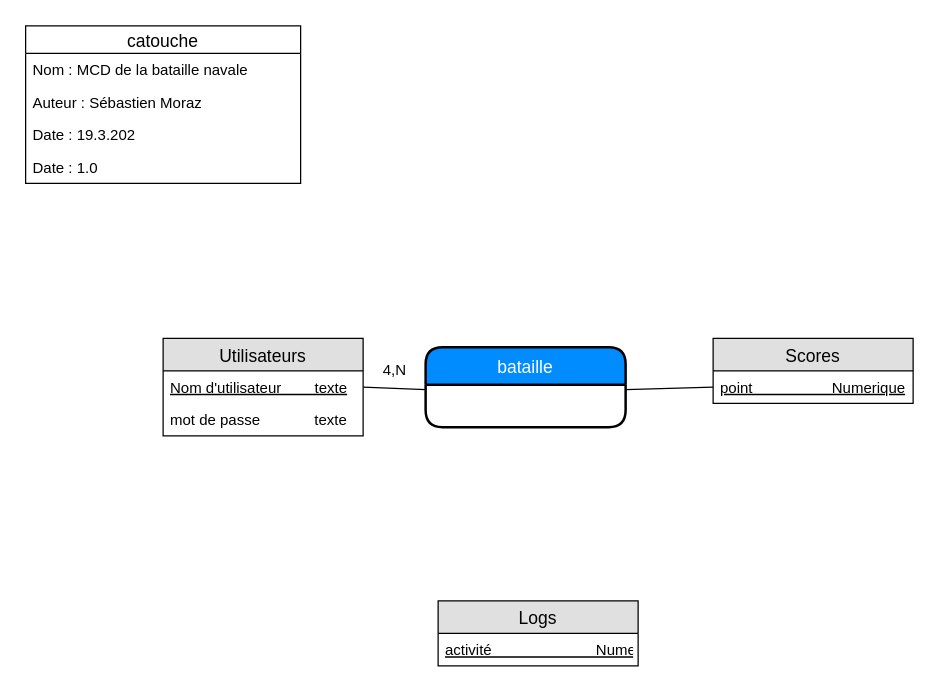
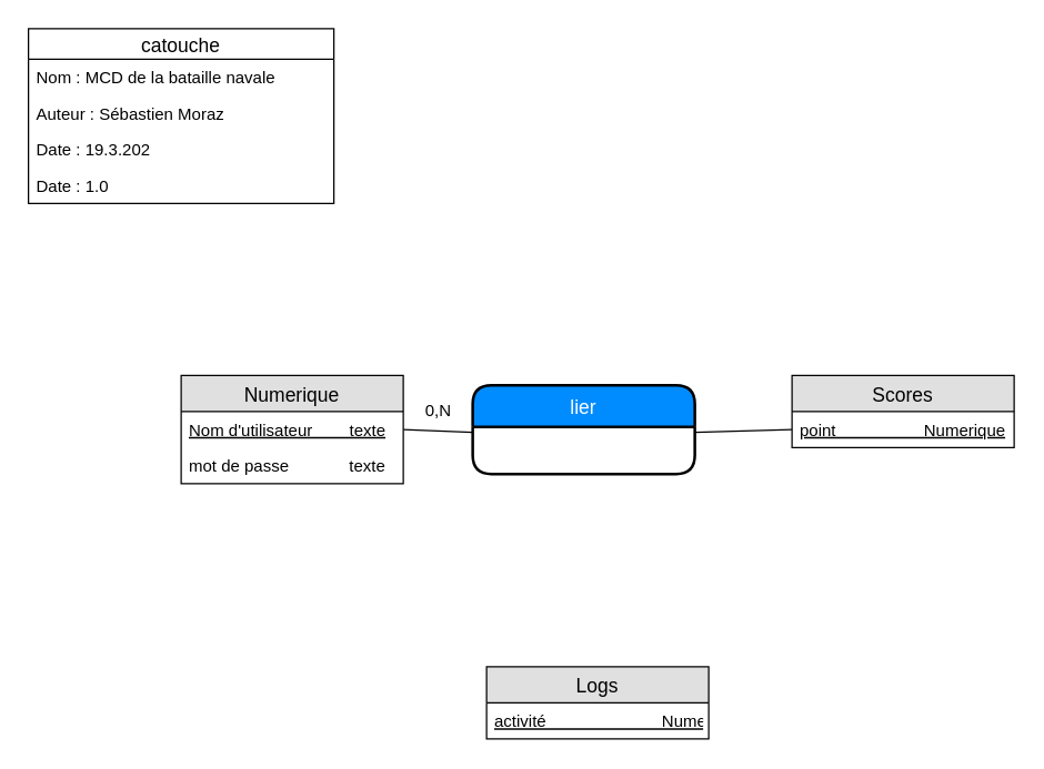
  <mxCell id="0" />
  <mxCell id="1" parent="0" />
  <mxCell id="2" value="Scores" style="swimlane;fontStyle=0;childLayout=stackLayout;horizontal=1;startSize=26;fillColor=#e0e0e0;horizontalStack=0;resizeParent=1;resizeParentMax=0;resizeLast=0;collapsible=1;marginBottom=0;swimlaneFillColor=#ffffff;align=center;fontSize=14;" parent="1" vertex="1"><mxGeometry x="570" y="270" width="160" height="52" as="geometry" /></mxCell>
  <mxCell id="3" value="point                   Numerique" style="text;strokeColor=none;fillColor=none;spacingLeft=4;spacingRight=4;overflow=hidden;rotatable=0;points=[[0,0.5],[1,0.5]];portConstraint=eastwest;fontSize=12;fontStyle=4" parent="2" vertex="1"><mxGeometry y="26" width="160" height="26" as="geometry" /></mxCell>
  <mxCell id="4" value="" style="endArrow=none;html=1;exitX=0;exitY=0.5;exitDx=0;exitDy=0;entryX=1;entryY=0.5;entryDx=0;entryDy=0;" parent="1" target="6" edge="1"><mxGeometry width="50" height="50" relative="1" as="geometry"><mxPoint x="340" y="311" as="sourcePoint" /><mxPoint x="430" y="360" as="targetPoint" /></mxGeometry></mxCell>
- <mxCell id="5" value="Utilisateurs" style="swimlane;fontStyle=0;childLayout=stackLayout;horizontal=1;startSize=26;fillColor=#e0e0e0;horizontalStack=0;resizeParent=1;resizeParentMax=0;resizeLast=0;collapsible=1;marginBottom=0;swimlaneFillColor=#ffffff;align=center;fontSize=14;" parent="1" vertex="1"><mxGeometry x="130" y="270" width="160" height="78" as="geometry" /></mxCell>
+ <mxCell id="5" value="Numerique" style="swimlane;fontStyle=0;childLayout=stackLayout;horizontal=1;startSize=26;fillColor=#e0e0e0;horizontalStack=0;resizeParent=1;resizeParentMax=0;resizeLast=0;collapsible=1;marginBottom=0;swimlaneFillColor=#ffffff;align=center;fontSize=14;" parent="1" vertex="1"><mxGeometry x="130" y="270" width="160" height="78" as="geometry" /></mxCell>
  <mxCell id="6" value="Nom d'utilisateur        texte" style="text;strokeColor=none;fillColor=none;spacingLeft=4;spacingRight=4;overflow=hidden;rotatable=0;points=[[0,0.5],[1,0.5]];portConstraint=eastwest;fontSize=12;fontStyle=4" parent="5" vertex="1"><mxGeometry y="26" width="160" height="26" as="geometry" /></mxCell>
  <mxCell id="7" value="mot de passe             texte" style="text;strokeColor=none;fillColor=none;spacingLeft=4;spacingRight=4;overflow=hidden;rotatable=0;points=[[0,0.5],[1,0.5]];portConstraint=eastwest;fontSize=12;" parent="5" vertex="1"><mxGeometry y="52" width="160" height="26" as="geometry" /></mxCell>
  <mxCell id="8" value="" style="endArrow=none;html=1;exitX=0;exitY=0.5;exitDx=0;exitDy=0;entryX=1;entryY=0.5;entryDx=0;entryDy=0;" parent="1" source="3" edge="1"><mxGeometry width="50" height="50" relative="1" as="geometry"><mxPoint x="380" y="410" as="sourcePoint" /><mxPoint x="500" y="311" as="targetPoint" /></mxGeometry></mxCell>
- <mxCell id="9" value="bataille" style="swimlane;childLayout=stackLayout;horizontal=1;startSize=30;horizontalStack=0;fillColor=#008cff;fontColor=#FFFFFF;rounded=1;fontSize=14;fontStyle=0;strokeWidth=2;resizeParent=0;resizeLast=1;shadow=0;dashed=0;align=center;" parent="1" vertex="1"><mxGeometry x="340" y="277" width="160" height="64" as="geometry" /></mxCell>
+ <mxCell id="9" value="lier" style="swimlane;childLayout=stackLayout;horizontal=1;startSize=30;horizontalStack=0;fillColor=#008cff;fontColor=#FFFFFF;rounded=1;fontSize=14;fontStyle=0;strokeWidth=2;resizeParent=0;resizeLast=1;shadow=0;dashed=0;align=center;" parent="1" vertex="1"><mxGeometry x="340" y="277" width="160" height="64" as="geometry" /></mxCell>
  <mxCell id="10" value="Logs" style="swimlane;fontStyle=0;childLayout=stackLayout;horizontal=1;startSize=26;fillColor=#e0e0e0;horizontalStack=0;resizeParent=1;resizeParentMax=0;resizeLast=0;collapsible=1;marginBottom=0;swimlaneFillColor=#ffffff;align=center;fontSize=14;" parent="1" vertex="1"><mxGeometry x="350" y="480" width="160" height="52" as="geometry" /></mxCell>
  <mxCell id="11" value="activité                         Numerique" style="text;strokeColor=none;fillColor=none;spacingLeft=4;spacingRight=4;overflow=hidden;rotatable=0;points=[[0,0.5],[1,0.5]];portConstraint=eastwest;fontSize=12;fontStyle=4" parent="10" vertex="1"><mxGeometry y="26" width="160" height="26" as="geometry" /></mxCell>
- <mxCell id="12" value="4,N" style="text;html=1;align=center;verticalAlign=middle;resizable=0;points=[];autosize=1;" parent="1" vertex="1"><mxGeometry x="300" y="286" width="30" height="20" as="geometry" /></mxCell>
+ <mxCell id="12" value="0,N" style="text;html=1;align=center;verticalAlign=middle;resizable=0;points=[];autosize=1;" parent="1" vertex="1"><mxGeometry x="300" y="286" width="30" height="20" as="geometry" /></mxCell>
  <mxCell id="13" value="catouche" style="swimlane;fontStyle=0;childLayout=stackLayout;horizontal=1;startSize=22;fillColor=none;horizontalStack=0;resizeParent=1;resizeParentMax=0;resizeLast=0;collapsible=1;marginBottom=0;swimlaneFillColor=#ffffff;align=center;fontSize=14;" vertex="1" parent="1"><mxGeometry x="20" y="20" width="220" height="126" as="geometry" /></mxCell>
  <mxCell id="14" value="Nom : MCD de la bataille navale" style="text;strokeColor=none;fillColor=none;spacingLeft=4;spacingRight=4;overflow=hidden;rotatable=0;points=[[0,0.5],[1,0.5]];portConstraint=eastwest;fontSize=12;" vertex="1" parent="13"><mxGeometry y="22" width="220" height="26" as="geometry" /></mxCell>
  <mxCell id="15" value="Auteur : Sébastien Moraz" style="text;strokeColor=none;fillColor=none;spacingLeft=4;spacingRight=4;overflow=hidden;rotatable=0;points=[[0,0.5],[1,0.5]];portConstraint=eastwest;fontSize=12;" vertex="1" parent="13"><mxGeometry y="48" width="220" height="26" as="geometry" /></mxCell>
  <mxCell id="16" value="Date : 19.3.202" style="text;strokeColor=none;fillColor=none;spacingLeft=4;spacingRight=4;overflow=hidden;rotatable=0;points=[[0,0.5],[1,0.5]];portConstraint=eastwest;fontSize=12;" vertex="1" parent="13"><mxGeometry y="74" width="220" height="26" as="geometry" /></mxCell>
  <mxCell id="17" value="Date : 1.0" style="text;strokeColor=none;fillColor=none;spacingLeft=4;spacingRight=4;overflow=hidden;rotatable=0;points=[[0,0.5],[1,0.5]];portConstraint=eastwest;fontSize=12;" vertex="1" parent="13"><mxGeometry y="100" width="220" height="26" as="geometry" /></mxCell>
